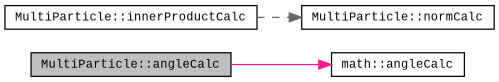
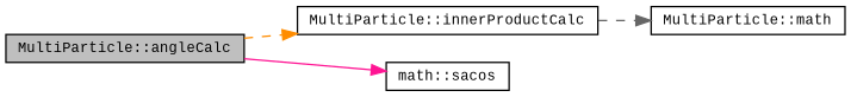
  digraph {
    fontname="Liberation Mono"
    rankdir=LR
    node [color=black fillcolor=white fontname="Liberation Mono" fontsize=10 shape=record style=filled]
    edge [fontname="Liberation Mono" fontsize=10 labelfontname=Helvetica labelfontsize=10 style=dashed]
    n1 [fillcolor=grey75 fontcolor=black height=0.2 label="MultiParticle::angleCalc" width=0.4]
    n2 [height=0.2 label="MultiParticle::innerProductCalc" width=0.4]
-   n3 [height=0.2 label="math::angleCalc" width=0.4]
-   n4 [height=0.2 label="MultiParticle::normCalc" width=0.4]
+   n3 [height=0.2 label="math::sacos" width=0.4]
+   n4 [height=0.2 label="MultiParticle::math" width=0.4]
+   n1 -> n2 [color=darkorange]
    n1 -> n3 [color=deeppink style=solid]
    n2 -> n4 [color=gray40]
  }
